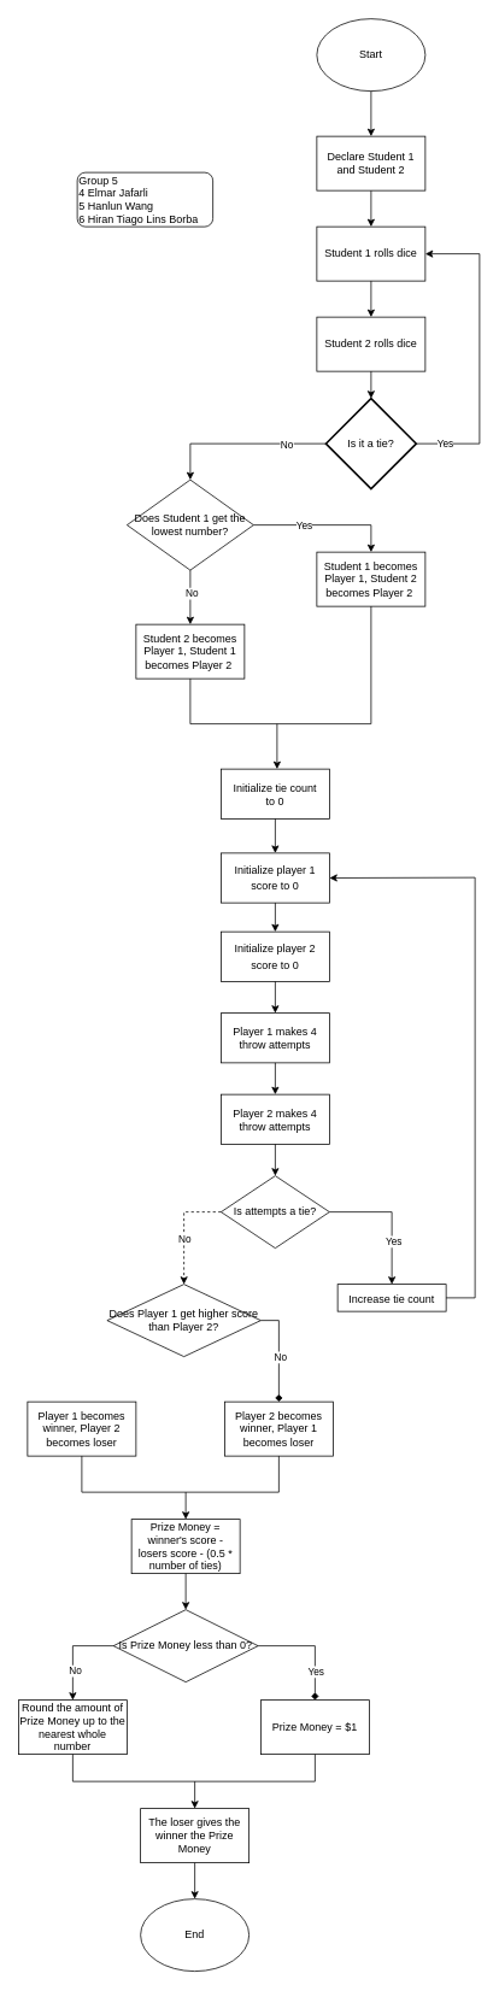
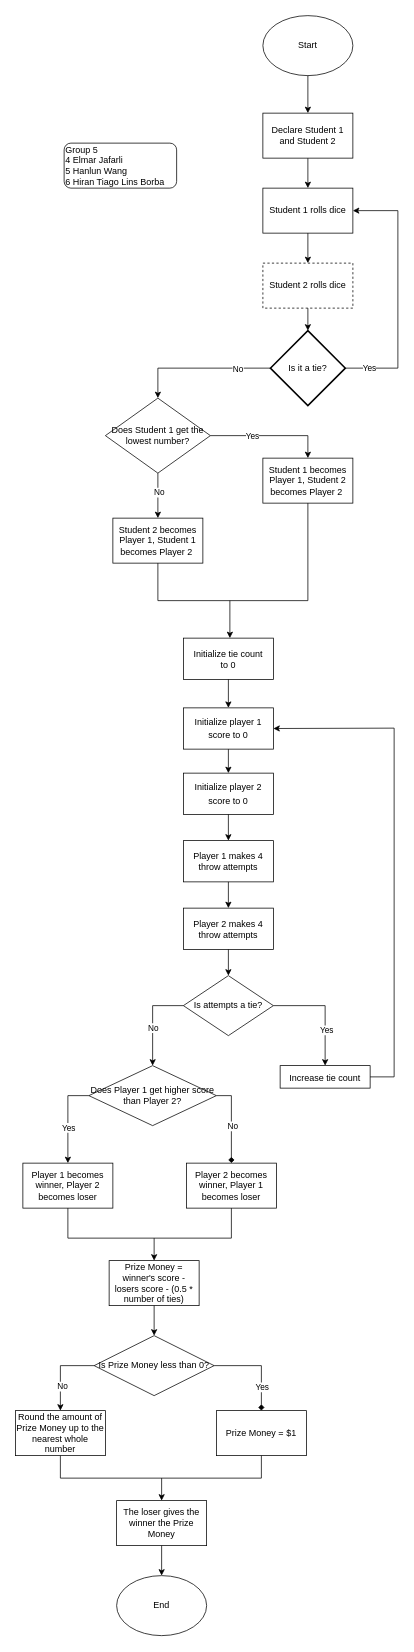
  <mxCell id="0" />
  <mxCell id="1" parent="0" />
  <mxCell id="2" value="Start" style="ellipse;whiteSpace=wrap;html=1;" parent="1" vertex="1"><mxGeometry x="350" y="20" width="120" height="80" as="geometry" /></mxCell>
  <mxCell id="3" value="Student 1 rolls dice" style="rounded=0;whiteSpace=wrap;html=1;" parent="1" vertex="1"><mxGeometry x="350" y="250" width="120" height="60" as="geometry" /></mxCell>
  <mxCell id="4" value="" style="endArrow=classic;html=1;rounded=0;exitX=0.5;exitY=1;exitDx=0;exitDy=0;entryX=0.5;entryY=0;entryDx=0;entryDy=0;" parent="1" source="27" target="3" edge="1"><mxGeometry width="50" height="50" relative="1" as="geometry"><mxPoint x="410" y="240" as="sourcePoint" /><mxPoint x="310" y="350" as="targetPoint" /></mxGeometry></mxCell>
- <mxCell id="5" value="Student 2 rolls dice" style="rounded=0;whiteSpace=wrap;html=1;" parent="1" vertex="1"><mxGeometry x="350" y="350" width="120" height="60" as="geometry" /></mxCell>
+ <mxCell id="5" value="Student 2 rolls dice" style="rounded=0;whiteSpace=wrap;html=1;dashed=1;" parent="1" vertex="1"><mxGeometry x="350" y="350" width="120" height="60" as="geometry" /></mxCell>
  <mxCell id="6" value="" style="endArrow=classic;html=1;rounded=0;exitX=0.5;exitY=1;exitDx=0;exitDy=0;" parent="1" source="3" target="5" edge="1"><mxGeometry width="50" height="50" relative="1" as="geometry"><mxPoint x="270" y="370" as="sourcePoint" /><mxPoint x="320" y="320" as="targetPoint" /></mxGeometry></mxCell>
  <mxCell id="7" value="Is it a tie?" style="strokeWidth=2;html=1;shape=mxgraph.flowchart.decision;whiteSpace=wrap;" parent="1" vertex="1"><mxGeometry x="360" y="440" width="100" height="100" as="geometry" /></mxCell>
  <mxCell id="8" value="" style="endArrow=classic;html=1;rounded=0;exitX=0.5;exitY=1;exitDx=0;exitDy=0;" parent="1" source="5" target="7" edge="1"><mxGeometry width="50" height="50" relative="1" as="geometry"><mxPoint x="520" y="490" as="sourcePoint" /><mxPoint x="570" y="440" as="targetPoint" /></mxGeometry></mxCell>
  <mxCell id="9" value="" style="endArrow=classic;html=1;rounded=0;exitX=1;exitY=0.5;exitDx=0;exitDy=0;exitPerimeter=0;entryX=1;entryY=0.5;entryDx=0;entryDy=0;" parent="1" source="7" target="3" edge="1"><mxGeometry width="50" height="50" relative="1" as="geometry"><mxPoint x="500" y="500" as="sourcePoint" /><mxPoint x="550" y="450" as="targetPoint" /><Array as="points"><mxPoint x="530" y="490" /><mxPoint x="530" y="280" /></Array></mxGeometry></mxCell>
  <mxCell id="10" value="Yes" style="edgeLabel;html=1;align=center;verticalAlign=middle;resizable=0;points=[];" parent="9" connectable="0" vertex="1"><mxGeometry x="-0.818" y="1" relative="1" as="geometry"><mxPoint as="offset" /></mxGeometry></mxCell>
  <mxCell id="11" value="Does Student 1 get the lowest number?" style="rhombus;whiteSpace=wrap;html=1;" parent="1" vertex="1"><mxGeometry x="140" y="530" width="140" height="100" as="geometry" /></mxCell>
  <mxCell id="12" value="" style="endArrow=classic;html=1;rounded=0;exitX=0;exitY=0.5;exitDx=0;exitDy=0;exitPerimeter=0;entryX=0.5;entryY=0;entryDx=0;entryDy=0;" parent="1" source="7" target="11" edge="1"><mxGeometry width="50" height="50" relative="1" as="geometry"><mxPoint x="170" y="450" as="sourcePoint" /><mxPoint x="220" y="400" as="targetPoint" /><Array as="points"><mxPoint x="210" y="490" /></Array></mxGeometry></mxCell>
  <mxCell id="13" value="No" style="edgeLabel;html=1;align=center;verticalAlign=middle;resizable=0;points=[];" parent="12" connectable="0" vertex="1"><mxGeometry x="-0.534" y="1" relative="1" as="geometry"><mxPoint as="offset" /></mxGeometry></mxCell>
  <mxCell id="14" value="Student 1 becomes Player 1, Student 2 becomes Player 2&amp;nbsp;" style="rounded=0;whiteSpace=wrap;html=1;" parent="1" vertex="1"><mxGeometry x="350" y="610" width="120" height="60" as="geometry" /></mxCell>
  <mxCell id="15" value="Student 2 becomes Player 1, Student 1 becomes Player 2&amp;nbsp;" style="rounded=0;whiteSpace=wrap;html=1;" parent="1" vertex="1"><mxGeometry x="150" y="690" width="120" height="60" as="geometry" /></mxCell>
  <mxCell id="16" value="" style="endArrow=classic;html=1;rounded=0;exitX=1;exitY=0.5;exitDx=0;exitDy=0;entryX=0.5;entryY=0;entryDx=0;entryDy=0;" parent="1" source="11" target="14" edge="1"><mxGeometry width="50" height="50" relative="1" as="geometry"><mxPoint x="330" y="600" as="sourcePoint" /><mxPoint x="380" y="550" as="targetPoint" /><Array as="points"><mxPoint x="410" y="580" /></Array></mxGeometry></mxCell>
  <mxCell id="17" value="Yes" style="edgeLabel;html=1;align=center;verticalAlign=middle;resizable=0;points=[];" parent="16" connectable="0" vertex="1"><mxGeometry x="-0.312" relative="1" as="geometry"><mxPoint as="offset" /></mxGeometry></mxCell>
  <mxCell id="18" value="" style="endArrow=classic;html=1;rounded=0;exitX=0.5;exitY=1;exitDx=0;exitDy=0;entryX=0.5;entryY=0;entryDx=0;entryDy=0;" parent="1" source="11" target="15" edge="1"><mxGeometry width="50" height="50" relative="1" as="geometry"><mxPoint x="370" y="790" as="sourcePoint" /><mxPoint x="420" y="740" as="targetPoint" /></mxGeometry></mxCell>
  <mxCell id="19" value="No" style="edgeLabel;html=1;align=center;verticalAlign=middle;resizable=0;points=[];" parent="18" connectable="0" vertex="1"><mxGeometry x="-0.183" y="1" relative="1" as="geometry"><mxPoint as="offset" /></mxGeometry></mxCell>
  <mxCell id="20" value="" style="endArrow=none;html=1;rounded=0;exitX=0.5;exitY=1;exitDx=0;exitDy=0;entryX=0.5;entryY=1;entryDx=0;entryDy=0;" parent="1" source="15" target="14" edge="1"><mxGeometry width="50" height="50" relative="1" as="geometry"><mxPoint x="300" y="830" as="sourcePoint" /><mxPoint x="350" y="780" as="targetPoint" /><Array as="points"><mxPoint x="210" y="800" /><mxPoint x="410" y="800" /></Array></mxGeometry></mxCell>
  <mxCell id="21" value="&lt;font style=&quot;font-size: 12px;&quot;&gt;Initialize player 1 score to 0&lt;/font&gt;&lt;span style=&quot;font-size: medium; text-align: start;&quot;&gt;&lt;/span&gt;" style="rounded=0;whiteSpace=wrap;html=1;" parent="1" vertex="1"><mxGeometry x="244" y="943" width="120" height="55" as="geometry" /></mxCell>
  <mxCell id="22" value="Initialize player 2 score to 0&lt;span style=&quot;font-size: medium; text-align: start;&quot;&gt;&lt;/span&gt;" style="rounded=0;whiteSpace=wrap;html=1;" parent="1" vertex="1"><mxGeometry x="244" y="1030" width="120" height="55" as="geometry" /></mxCell>
  <mxCell id="23" value="Initialize tie count &lt;br&gt;to 0" style="rounded=0;whiteSpace=wrap;html=1;" parent="1" vertex="1"><mxGeometry x="244" y="850" width="120" height="55" as="geometry" /></mxCell>
  <mxCell id="24" value="&lt;div style=&quot;&quot;&gt;Player 1 makes 4 throw attempts&lt;br&gt;&lt;/div&gt;" style="rounded=0;whiteSpace=wrap;html=1;align=center;" parent="1" vertex="1"><mxGeometry x="244" y="1120" width="120" height="55" as="geometry" /></mxCell>
  <mxCell id="25" value="&lt;div style=&quot;&quot;&gt;Player 2 makes 4 throw attempts&lt;br&gt;&lt;/div&gt;" style="rounded=0;whiteSpace=wrap;html=1;align=center;" parent="1" vertex="1"><mxGeometry x="244" y="1210" width="120" height="55" as="geometry" /></mxCell>
  <mxCell id="26" value="Increase tie count&lt;span style=&quot;font-size: medium; text-align: start;&quot;&gt;&lt;/span&gt;" style="rounded=0;whiteSpace=wrap;html=1;" parent="1" vertex="1"><mxGeometry x="373" y="1420" width="120" height="30" as="geometry" /></mxCell>
  <mxCell id="27" value="Declare Student 1 and Student 2" style="rounded=0;whiteSpace=wrap;html=1;" vertex="1" parent="1"><mxGeometry x="350" y="150" width="120" height="60" as="geometry" /></mxCell>
  <mxCell id="28" value="" style="endArrow=classic;html=1;rounded=0;exitX=0.5;exitY=1;exitDx=0;exitDy=0;entryX=0.5;entryY=0;entryDx=0;entryDy=0;" edge="1" parent="1" source="2" target="27"><mxGeometry width="50" height="50" relative="1" as="geometry"><mxPoint x="305" y="230" as="sourcePoint" /><mxPoint x="355" y="180" as="targetPoint" /></mxGeometry></mxCell>
  <mxCell id="29" value="" style="endArrow=classic;html=1;rounded=0;entryX=0.5;entryY=0;entryDx=0;entryDy=0;" edge="1" parent="1"><mxGeometry width="50" height="50" relative="1" as="geometry"><mxPoint x="306" y="800" as="sourcePoint" /><mxPoint x="306" y="850" as="targetPoint" /></mxGeometry></mxCell>
  <mxCell id="30" value="" style="endArrow=classic;html=1;rounded=0;exitX=0.5;exitY=1;exitDx=0;exitDy=0;" edge="1" parent="1" source="23" target="21"><mxGeometry width="50" height="50" relative="1" as="geometry"><mxPoint x="285" y="990" as="sourcePoint" /><mxPoint x="335" y="940" as="targetPoint" /></mxGeometry></mxCell>
  <mxCell id="31" value="" style="endArrow=classic;html=1;rounded=0;exitX=0.5;exitY=1;exitDx=0;exitDy=0;entryX=0.5;entryY=0;entryDx=0;entryDy=0;" edge="1" parent="1" source="21" target="22"><mxGeometry width="50" height="50" relative="1" as="geometry"><mxPoint x="65" y="1020" as="sourcePoint" /><mxPoint x="115" y="970" as="targetPoint" /></mxGeometry></mxCell>
  <mxCell id="32" value="" style="endArrow=classic;html=1;rounded=0;exitX=0.5;exitY=1;exitDx=0;exitDy=0;entryX=0.5;entryY=0;entryDx=0;entryDy=0;" edge="1" parent="1" source="22" target="24"><mxGeometry width="50" height="50" relative="1" as="geometry"><mxPoint x="75" y="1110" as="sourcePoint" /><mxPoint x="125" y="1060" as="targetPoint" /></mxGeometry></mxCell>
  <mxCell id="33" value="" style="endArrow=classic;html=1;rounded=0;exitX=0.5;exitY=1;exitDx=0;exitDy=0;entryX=0.5;entryY=0;entryDx=0;entryDy=0;" edge="1" parent="1" source="24" target="25"><mxGeometry width="50" height="50" relative="1" as="geometry"><mxPoint x="105" y="1280" as="sourcePoint" /><mxPoint x="155" y="1230" as="targetPoint" /></mxGeometry></mxCell>
  <mxCell id="34" value="Is attempts a tie?" style="rhombus;whiteSpace=wrap;html=1;" vertex="1" parent="1"><mxGeometry x="244" y="1300" width="120" height="80" as="geometry" /></mxCell>
  <mxCell id="35" value="" style="endArrow=classic;html=1;rounded=0;exitX=0.5;exitY=1;exitDx=0;exitDy=0;entryX=0.5;entryY=0;entryDx=0;entryDy=0;" edge="1" parent="1" source="25" target="34"><mxGeometry width="50" height="50" relative="1" as="geometry"><mxPoint x="85" y="1340" as="sourcePoint" /><mxPoint x="135" y="1290" as="targetPoint" /></mxGeometry></mxCell>
- <mxCell id="36" value="" style="endArrow=classic;html=1;rounded=0;exitX=0;exitY=0.5;exitDx=0;exitDy=0;entryX=0.5;entryY=0;entryDx=0;entryDy=0;dashed=1;" edge="1" parent="1" source="34" target="45"><mxGeometry width="50" height="50" relative="1" as="geometry"><mxPoint x="45" y="1330" as="sourcePoint" /><mxPoint x="203" y="1420" as="targetPoint" /><Array as="points"><mxPoint x="203" y="1340" /></Array></mxGeometry></mxCell>
+ <mxCell id="36" value="" style="endArrow=classic;html=1;rounded=0;exitX=0;exitY=0.5;exitDx=0;exitDy=0;entryX=0.5;entryY=0;entryDx=0;entryDy=0;" edge="1" parent="1" source="34" target="45"><mxGeometry width="50" height="50" relative="1" as="geometry"><mxPoint x="45" y="1330" as="sourcePoint" /><mxPoint x="203" y="1420" as="targetPoint" /><Array as="points"><mxPoint x="203" y="1340" /></Array></mxGeometry></mxCell>
  <mxCell id="37" value="No" style="edgeLabel;html=1;align=center;verticalAlign=middle;resizable=0;points=[];" vertex="1" connectable="0" parent="36"><mxGeometry x="0.157" relative="1" as="geometry"><mxPoint as="offset" /></mxGeometry></mxCell>
  <mxCell id="38" value="" style="endArrow=classic;html=1;rounded=0;exitX=1;exitY=0.5;exitDx=0;exitDy=0;entryX=0.5;entryY=0;entryDx=0;entryDy=0;" edge="1" parent="1" source="34" target="26"><mxGeometry width="50" height="50" relative="1" as="geometry"><mxPoint x="255" y="1280" as="sourcePoint" /><mxPoint x="305" y="1230" as="targetPoint" /><Array as="points"><mxPoint x="433" y="1340" /></Array></mxGeometry></mxCell>
  <mxCell id="39" value="Yes" style="edgeLabel;html=1;align=center;verticalAlign=middle;resizable=0;points=[];" vertex="1" connectable="0" parent="38"><mxGeometry x="0.356" y="1" relative="1" as="geometry"><mxPoint as="offset" /></mxGeometry></mxCell>
  <mxCell id="40" value="" style="endArrow=classic;html=1;rounded=0;exitX=1;exitY=0.5;exitDx=0;exitDy=0;entryX=1;entryY=0.5;entryDx=0;entryDy=0;" edge="1" parent="1" source="26" target="21"><mxGeometry width="50" height="50" relative="1" as="geometry"><mxPoint x="395" y="1130" as="sourcePoint" /><mxPoint x="445" y="1080" as="targetPoint" /><Array as="points"><mxPoint x="525" y="1435" /><mxPoint x="525" y="970" /></Array></mxGeometry></mxCell>
+ <mxCell id="41" style="edgeStyle=orthogonalEdgeStyle;rounded=0;orthogonalLoop=1;jettySize=auto;html=1;exitX=0;exitY=0.5;exitDx=0;exitDy=0;entryX=0.5;entryY=0;entryDx=0;entryDy=0;" edge="1" parent="1" source="45" target="46"><mxGeometry relative="1" as="geometry" /></mxCell>
+ <mxCell id="42" value="Yes" style="edgeLabel;html=1;align=center;verticalAlign=middle;resizable=0;points=[];" vertex="1" connectable="0" parent="41"><mxGeometry x="0.186" relative="1" as="geometry"><mxPoint as="offset" /></mxGeometry></mxCell>
  <mxCell id="43" style="edgeStyle=orthogonalEdgeStyle;rounded=0;orthogonalLoop=1;jettySize=auto;html=1;exitX=1;exitY=0.5;exitDx=0;exitDy=0;endArrow=diamond;" edge="1" parent="1" source="45" target="47"><mxGeometry relative="1" as="geometry" /></mxCell>
  <mxCell id="44" value="No" style="edgeLabel;html=1;align=center;verticalAlign=middle;resizable=0;points=[];" vertex="1" connectable="0" parent="43"><mxGeometry x="0.091" y="1" relative="1" as="geometry"><mxPoint as="offset" /></mxGeometry></mxCell>
  <mxCell id="45" value="Does Player 1 get higher score than Player 2?" style="rhombus;whiteSpace=wrap;html=1;" vertex="1" parent="1"><mxGeometry x="118" y="1420" width="170" height="80" as="geometry" /></mxCell>
  <mxCell id="46" value="Player 1 becomes winner, Player 2 becomes loser" style="rounded=0;whiteSpace=wrap;html=1;" vertex="1" parent="1"><mxGeometry x="30" y="1550" width="120" height="60" as="geometry" /></mxCell>
  <mxCell id="47" value="Player 2 becomes winner, Player 1 becomes loser" style="rounded=0;whiteSpace=wrap;html=1;" vertex="1" parent="1"><mxGeometry x="248" y="1550" width="120" height="60" as="geometry" /></mxCell>
  <mxCell id="48" value="Prize Money = winner's score - losers score - (0.5 * number of ties)" style="rounded=0;whiteSpace=wrap;html=1;" vertex="1" parent="1"><mxGeometry x="145" y="1680" width="120" height="60" as="geometry" /></mxCell>
  <mxCell id="49" value="" style="endArrow=none;html=1;rounded=0;exitX=0.5;exitY=1;exitDx=0;exitDy=0;entryX=0.5;entryY=1;entryDx=0;entryDy=0;" edge="1" parent="1" source="46" target="47"><mxGeometry width="50" height="50" relative="1" as="geometry"><mxPoint x="195" y="1860" as="sourcePoint" /><mxPoint x="245" y="1810" as="targetPoint" /><Array as="points"><mxPoint x="90" y="1650" /><mxPoint x="308" y="1650" /></Array></mxGeometry></mxCell>
  <mxCell id="50" value="" style="endArrow=classic;html=1;rounded=0;entryX=0.5;entryY=0;entryDx=0;entryDy=0;" edge="1" parent="1" target="48"><mxGeometry width="50" height="50" relative="1" as="geometry"><mxPoint x="205" y="1650" as="sourcePoint" /><mxPoint x="245" y="1810" as="targetPoint" /></mxGeometry></mxCell>
  <mxCell id="51" value="Is Prize Money less than 0?" style="rhombus;whiteSpace=wrap;html=1;" vertex="1" parent="1"><mxGeometry x="125" y="1780" width="160" height="80" as="geometry" /></mxCell>
  <mxCell id="52" value="" style="endArrow=classic;html=1;rounded=0;exitX=0.5;exitY=1;exitDx=0;exitDy=0;entryX=0.5;entryY=0;entryDx=0;entryDy=0;" edge="1" parent="1" source="48" target="51"><mxGeometry width="50" height="50" relative="1" as="geometry"><mxPoint x="195" y="1860" as="sourcePoint" /><mxPoint x="245" y="1810" as="targetPoint" /></mxGeometry></mxCell>
  <mxCell id="53" value="Prize Money = $1" style="rounded=0;whiteSpace=wrap;html=1;" vertex="1" parent="1"><mxGeometry x="288" y="1880" width="120" height="60" as="geometry" /></mxCell>
  <mxCell id="54" value="Round the amount of Prize Money up to the nearest whole number" style="rounded=0;whiteSpace=wrap;html=1;" vertex="1" parent="1"><mxGeometry x="20" y="1880" width="120" height="60" as="geometry" /></mxCell>
  <mxCell id="55" value="" style="endArrow=classic;html=1;rounded=0;exitX=0;exitY=0.5;exitDx=0;exitDy=0;entryX=0.5;entryY=0;entryDx=0;entryDy=0;" edge="1" parent="1" source="51" target="54"><mxGeometry width="50" height="50" relative="1" as="geometry"><mxPoint x="25" y="1810" as="sourcePoint" /><mxPoint x="75" y="1760" as="targetPoint" /><Array as="points"><mxPoint x="80" y="1820" /></Array></mxGeometry></mxCell>
  <mxCell id="56" value="No" style="edgeLabel;html=1;align=center;verticalAlign=middle;resizable=0;points=[];" vertex="1" connectable="0" parent="55"><mxGeometry x="0.371" y="2" relative="1" as="geometry"><mxPoint as="offset" /></mxGeometry></mxCell>
  <mxCell id="57" value="" style="endArrow=diamond;html=1;rounded=0;exitX=1;exitY=0.5;exitDx=0;exitDy=0;entryX=0.5;entryY=0;entryDx=0;entryDy=0;" edge="1" parent="1" source="51" target="53"><mxGeometry width="50" height="50" relative="1" as="geometry"><mxPoint x="195" y="1860" as="sourcePoint" /><mxPoint x="245" y="1810" as="targetPoint" /><Array as="points"><mxPoint x="348" y="1820" /></Array></mxGeometry></mxCell>
  <mxCell id="58" value="Yes" style="edgeLabel;html=1;align=center;verticalAlign=middle;resizable=0;points=[];" vertex="1" connectable="0" parent="57"><mxGeometry x="0.48" relative="1" as="geometry"><mxPoint as="offset" /></mxGeometry></mxCell>
  <mxCell id="59" value="The loser gives the winner the Prize Money" style="rounded=0;whiteSpace=wrap;html=1;" vertex="1" parent="1"><mxGeometry x="155" y="2000" width="120" height="60" as="geometry" /></mxCell>
  <mxCell id="60" value="" style="endArrow=none;html=1;rounded=0;exitX=0.5;exitY=1;exitDx=0;exitDy=0;entryX=0.5;entryY=1;entryDx=0;entryDy=0;" edge="1" parent="1" source="54" target="53"><mxGeometry width="50" height="50" relative="1" as="geometry"><mxPoint x="185" y="2000" as="sourcePoint" /><mxPoint x="235" y="1950" as="targetPoint" /><Array as="points"><mxPoint x="80" y="1970" /><mxPoint x="348" y="1970" /></Array></mxGeometry></mxCell>
  <mxCell id="61" value="" style="endArrow=classic;html=1;rounded=0;entryX=0.5;entryY=0;entryDx=0;entryDy=0;" edge="1" parent="1" target="59"><mxGeometry width="50" height="50" relative="1" as="geometry"><mxPoint x="215" y="1970" as="sourcePoint" /><mxPoint x="235" y="1950" as="targetPoint" /></mxGeometry></mxCell>
  <mxCell id="62" value="End" style="ellipse;whiteSpace=wrap;html=1;" vertex="1" parent="1"><mxGeometry x="155" y="2100" width="120" height="80" as="geometry" /></mxCell>
  <mxCell id="63" value="" style="endArrow=classic;html=1;rounded=0;exitX=0.5;exitY=1;exitDx=0;exitDy=0;entryX=0.5;entryY=0;entryDx=0;entryDy=0;" edge="1" parent="1" source="59" target="62"><mxGeometry width="50" height="50" relative="1" as="geometry"><mxPoint x="5" y="2170" as="sourcePoint" /><mxPoint x="55" y="2120" as="targetPoint" /></mxGeometry></mxCell>
  <mxCell id="64" value="Group 5&lt;br&gt;4&amp;nbsp;Elmar&amp;nbsp;Jafarli&lt;br&gt;5 Hanlun Wang&lt;br&gt;6 Hiran Tiago&amp;nbsp;Lins Borba" style="rounded=1;whiteSpace=wrap;html=1;align=left;" vertex="1" parent="1"><mxGeometry x="85" y="190" width="150" height="60" as="geometry" /></mxCell>
